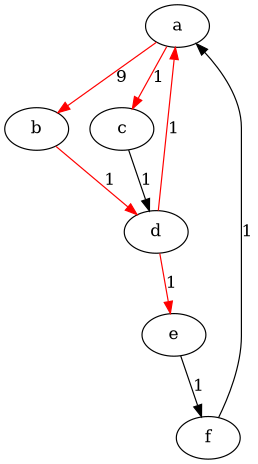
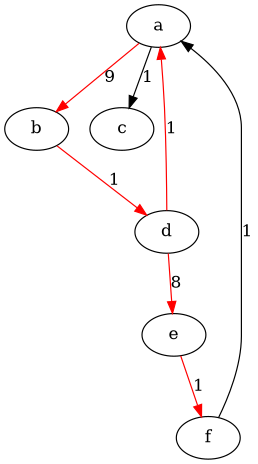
  digraph {
    edge [color=red]
    a
    b
    c
    d
    e
    f
    a -> b [label=9]
-   a -> c [label=1]
+   a -> c [label=1 color=""]
    b -> d [label=1]
-   c -> d [label=1 color=""]
    d -> a [label=1]
-   d -> e [label=1]
-   e -> f [color=black label=1]
+   d -> e [label=8]
+   e -> f [label=1]
    f -> a [color=black label=1]
  }
